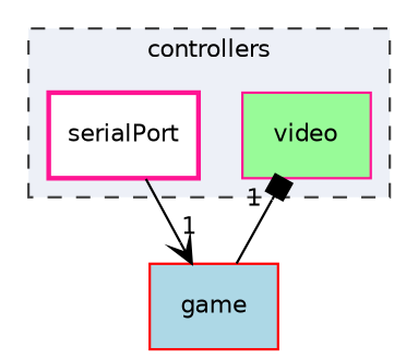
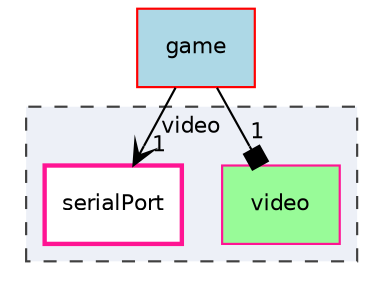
  digraph {
    compound=true
    node [color=deeppink fontname=Helvetica fontsize=10 shape=box]
    edge [fontname=Helvetica fontsize=10 headlabel=1 labeldistance=1.5 labelfontname=Helvetica labelfontsize=10]
    n1 [fillcolor=palegreen label=video style="filled,"]
    n2 [fillcolor=white label=serialPort style="filled,bold,"]
    n3 [color=red fillcolor=lightblue label=game style=filled]
    subgraph cluster_1 {
      bgcolor="#edf0f7"
      fontname=Helvetica
      fontsize=10
-     label=controllers
+     label=video
      pencolor=grey25
      style="filled,dashed,"
      n1
      n2
    }
-   n2 -> n3 [arrowhead=vee]
+   n3 -> n2 [arrowhead=vee]
    n3 -> n1 [arrowhead=box]
  }
